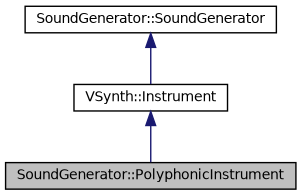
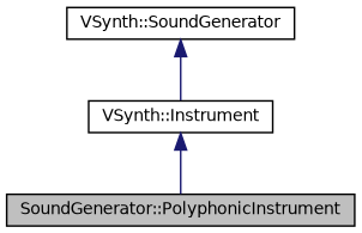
  digraph {
    node [color=black fillcolor=white fontname=Helvetica fontsize=10 shape=record style=filled]
    edge [color=midnightblue dir=back fontname=Helvetica fontsize=10 labelfontname=Helvetica labelfontsize=10 style=solid]
    n1 [fillcolor=grey75 fontcolor=black height=0.2 label="SoundGenerator::PolyphonicInstrument" width=0.4]
    n2 [height=0.2 label="VSynth::Instrument" width=0.4]
-   n3 [height=0.2 label="SoundGenerator::SoundGenerator" width=0.4]
+   n3 [height=0.2 label="VSynth::SoundGenerator" width=0.4]
    n2 -> n1
    n3 -> n2
  }
